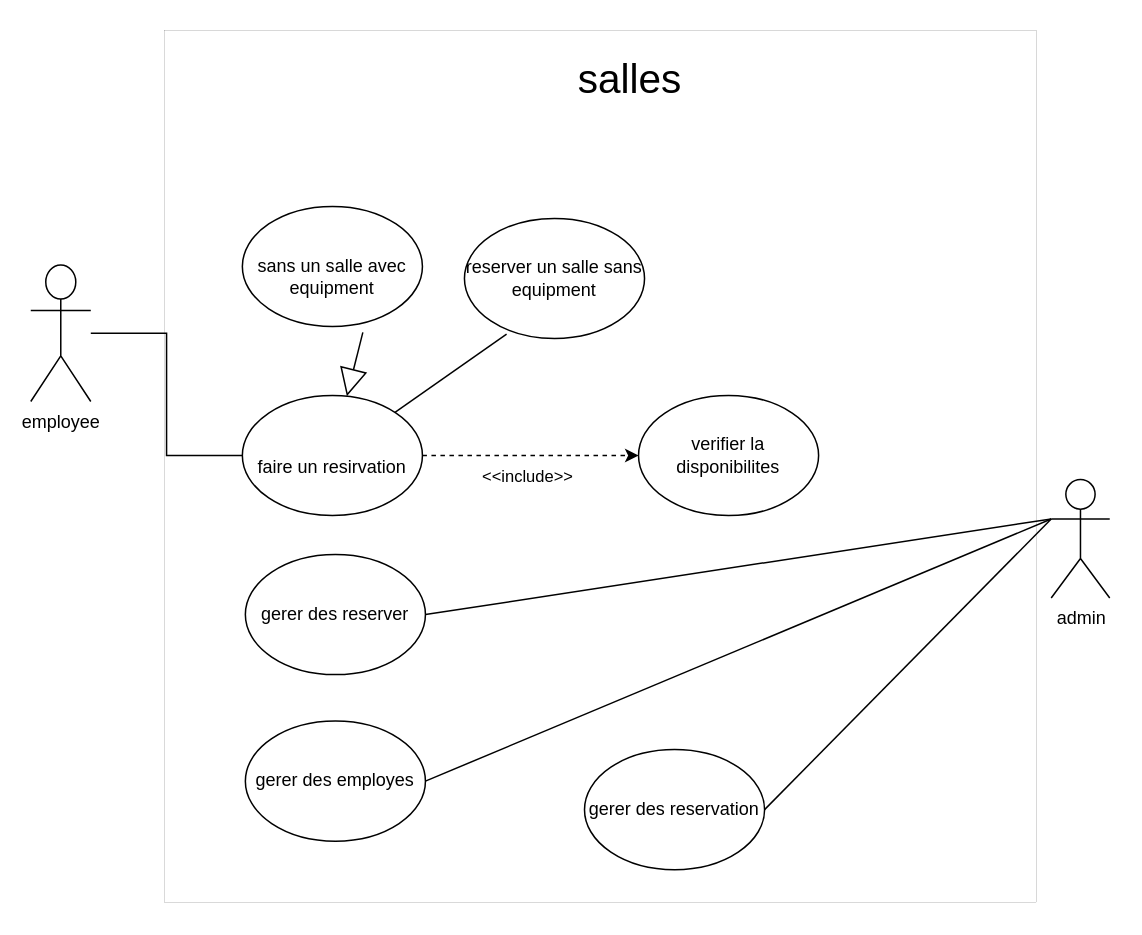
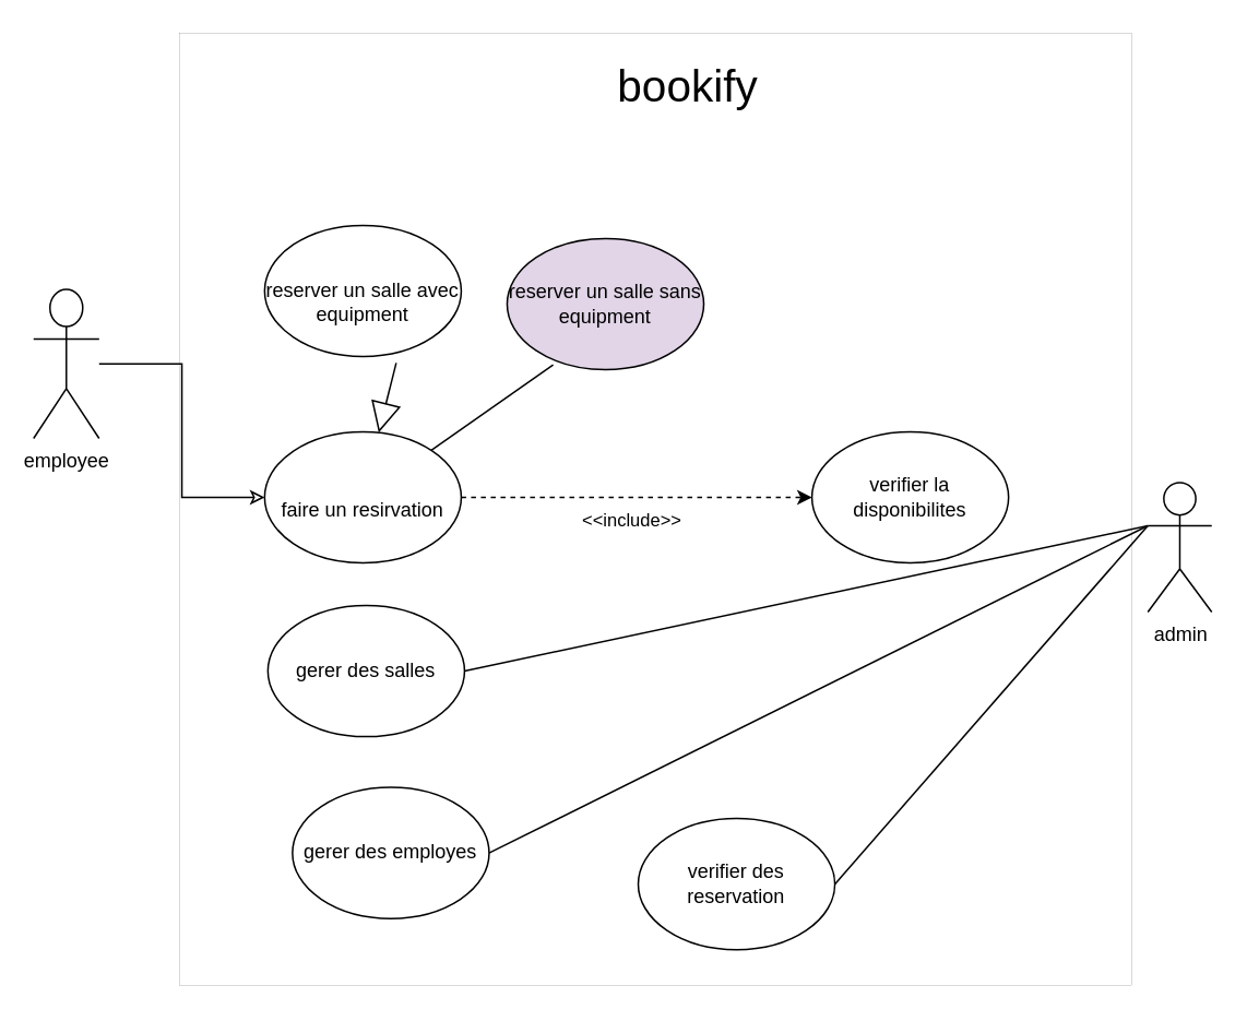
  <mxCell id="0" />
  <mxCell id="1" parent="0" />
  <mxCell id="2" value="" style="whiteSpace=wrap;html=1;aspect=fixed;perimeterSpacing=8;strokeWidth=0;" parent="1" vertex="1"><mxGeometry x="109" y="20" width="581" height="581" as="geometry" /></mxCell>
  <mxCell id="3" style="edgeStyle=orthogonalEdgeStyle;rounded=0;orthogonalLoop=1;jettySize=auto;html=1;entryX=0;entryY=0.5;entryDx=0;entryDy=0;exitX=0;exitY=0.5;exitDx=0;exitDy=0;" parent="1" edge="1"><mxGeometry relative="1" as="geometry"><mxPoint x="183" y="326" as="sourcePoint" /><mxPoint x="183" y="326" as="targetPoint" /></mxGeometry></mxCell>
- <mxCell id="4" style="edgeStyle=orthogonalEdgeStyle;rounded=0;orthogonalLoop=1;jettySize=auto;html=1;endArrow=none;endFill=0;" parent="1" source="5" target="12" edge="1"><mxGeometry relative="1" as="geometry" /></mxCell>
+ <mxCell id="4" style="edgeStyle=orthogonalEdgeStyle;rounded=0;orthogonalLoop=1;jettySize=auto;html=1;endArrow=classic;endFill=0;" parent="1" source="5" target="12" edge="1"><mxGeometry relative="1" as="geometry" /></mxCell>
  <mxCell id="5" value="employee" style="shape=umlActor;verticalLabelPosition=bottom;verticalAlign=top;html=1;outlineConnect=0;" parent="1" vertex="1"><mxGeometry x="20" y="176" width="40" height="91" as="geometry" /></mxCell>
  <mxCell id="6" style="rounded=0;orthogonalLoop=1;jettySize=auto;html=1;entryX=1;entryY=0.5;entryDx=0;entryDy=0;endArrow=none;endFill=0;exitX=0;exitY=0.333;exitDx=0;exitDy=0;exitPerimeter=0;" edge="1" parent="1" source="7" target="20"><mxGeometry relative="1" as="geometry"><mxPoint x="736" y="347" as="sourcePoint" /></mxGeometry></mxCell>
- <mxCell id="7" value="admin" style="shape=umlActor;verticalLabelPosition=bottom;verticalAlign=top;html=1;outlineConnect=0;" parent="1" vertex="1"><mxGeometry x="700" y="319" width="39" height="79" as="geometry" /></mxCell>
- <mxCell id="8" value="gerer des reserver" style="ellipse;whiteSpace=wrap;html=1;" parent="1" vertex="1"><mxGeometry x="163" y="369" width="120" height="80" as="geometry" /></mxCell>
- <mxCell id="9" value="gerer des employes" style="ellipse;whiteSpace=wrap;html=1;" parent="1" vertex="1"><mxGeometry x="163" y="480" width="120" height="80" as="geometry" /></mxCell>
+ <mxCell id="7" value="admin" style="shape=umlActor;verticalLabelPosition=bottom;verticalAlign=top;html=1;outlineConnect=0;" parent="1" vertex="1"><mxGeometry x="700" y="294" width="39" height="79" as="geometry" /></mxCell>
+ <mxCell id="8" value="gerer des salles" style="ellipse;whiteSpace=wrap;html=1;" parent="1" vertex="1"><mxGeometry x="163" y="369" width="120" height="80" as="geometry" /></mxCell>
+ <mxCell id="9" value="gerer des employes" style="ellipse;whiteSpace=wrap;html=1;" parent="1" vertex="1"><mxGeometry x="178" y="480" width="120" height="80" as="geometry" /></mxCell>
  <mxCell id="10" value="" style="endArrow=none;html=1;rounded=0;exitX=0;exitY=0.333;exitDx=0;exitDy=0;exitPerimeter=0;endFill=0;" parent="1" source="7" edge="1"><mxGeometry width="50" height="50" relative="1" as="geometry"><mxPoint x="325" y="336" as="sourcePoint" /><mxPoint x="283" y="409" as="targetPoint" /></mxGeometry></mxCell>
  <mxCell id="11" value="" style="endArrow=none;html=1;rounded=0;exitX=0;exitY=0.333;exitDx=0;exitDy=0;exitPerimeter=0;entryX=1;entryY=0.5;entryDx=0;entryDy=0;endFill=0;" parent="1" source="7" target="9" edge="1"><mxGeometry width="50" height="50" relative="1" as="geometry"><mxPoint x="325" y="336" as="sourcePoint" /><mxPoint x="375" y="286" as="targetPoint" /></mxGeometry></mxCell>
  <mxCell id="12" value="&lt;br&gt;faire un resirvation" style="ellipse;whiteSpace=wrap;html=1;" parent="1" vertex="1"><mxGeometry x="161" y="263" width="120" height="80" as="geometry" /></mxCell>
- <mxCell id="13" value="verifier la disponibilites" style="ellipse;whiteSpace=wrap;html=1;" parent="1" vertex="1"><mxGeometry x="425" y="263" width="120" height="80" as="geometry" /></mxCell>
+ <mxCell id="13" value="verifier la disponibilites" style="ellipse;whiteSpace=wrap;html=1;" parent="1" vertex="1"><mxGeometry x="495" y="263" width="120" height="80" as="geometry" /></mxCell>
  <mxCell id="14" value="" style="endArrow=classic;html=1;rounded=0;entryX=0;entryY=0.5;entryDx=0;entryDy=0;exitX=1;exitY=0.5;exitDx=0;exitDy=0;dashed=1;" parent="1" source="12" target="13" edge="1"><mxGeometry width="50" height="50" relative="1" as="geometry"><mxPoint x="260" y="358" as="sourcePoint" /><mxPoint x="310" y="308" as="targetPoint" /></mxGeometry></mxCell>
  <mxCell id="15" value="&amp;lt;&amp;lt;include&amp;gt;&amp;gt;" style="edgeLabel;html=1;align=center;verticalAlign=middle;resizable=0;points=[];" parent="14" vertex="1" connectable="0"><mxGeometry x="-0.019" y="2" relative="1" as="geometry"><mxPoint x="-2" y="15" as="offset" /></mxGeometry></mxCell>
- <mxCell id="16" value="&lt;br&gt;sans un salle avec equipment" style="ellipse;whiteSpace=wrap;html=1;" parent="1" vertex="1"><mxGeometry x="161" y="137" width="120" height="80" as="geometry" /></mxCell>
- <mxCell id="17" value="reserver un salle sans equipment" style="ellipse;whiteSpace=wrap;html=1;" parent="1" vertex="1"><mxGeometry x="309" y="145" width="120" height="80" as="geometry" /></mxCell>
+ <mxCell id="16" value="&lt;br&gt;reserver un salle avec equipment" style="ellipse;whiteSpace=wrap;html=1;" parent="1" vertex="1"><mxGeometry x="161" y="137" width="120" height="80" as="geometry" /></mxCell>
+ <mxCell id="17" value="reserver un salle sans equipment" style="ellipse;whiteSpace=wrap;html=1;fillColor=#e1d5e7;" parent="1" vertex="1"><mxGeometry x="309" y="145" width="120" height="80" as="geometry" /></mxCell>
  <mxCell id="18" value="" style="endArrow=block;endSize=16;endFill=0;html=1;rounded=0;exitX=0.235;exitY=0.35;exitDx=0;exitDy=0;exitPerimeter=0;" parent="1" source="2" target="12" edge="1"><mxGeometry width="160" relative="1" as="geometry"><mxPoint x="337" y="265" as="sourcePoint" /><mxPoint x="497" y="265" as="targetPoint" /></mxGeometry></mxCell>
  <mxCell id="19" value="" style="endArrow=none;endSize=16;endFill=0;html=1;rounded=0;exitX=0.234;exitY=0.964;exitDx=0;exitDy=0;exitPerimeter=0;" parent="1" source="17" target="12" edge="1"><mxGeometry width="160" relative="1" as="geometry"><mxPoint x="337" y="265" as="sourcePoint" /><mxPoint x="497" y="265" as="targetPoint" /></mxGeometry></mxCell>
- <mxCell id="20" value="gerer des reservation" style="ellipse;whiteSpace=wrap;html=1;" parent="1" vertex="1"><mxGeometry x="389" y="499" width="120" height="80" as="geometry" /></mxCell>
- <mxCell id="21" value="salles" style="text;html=1;align=center;verticalAlign=middle;resizable=0;points=[];autosize=1;strokeColor=none;fillColor=none;spacing=6;fontSize=27;" vertex="1" parent="1"><mxGeometry x="362.5" y="27" width="112" height="52" as="geometry" /></mxCell>
+ <mxCell id="20" value="verifier des reservation" style="ellipse;whiteSpace=wrap;html=1;" parent="1" vertex="1"><mxGeometry x="389" y="499" width="120" height="80" as="geometry" /></mxCell>
+ <mxCell id="21" value="bookify" style="text;html=1;align=center;verticalAlign=middle;resizable=0;points=[];autosize=1;strokeColor=none;fillColor=none;spacing=6;fontSize=27;" vertex="1" parent="1"><mxGeometry x="362.5" y="27" width="112" height="52" as="geometry" /></mxCell>
